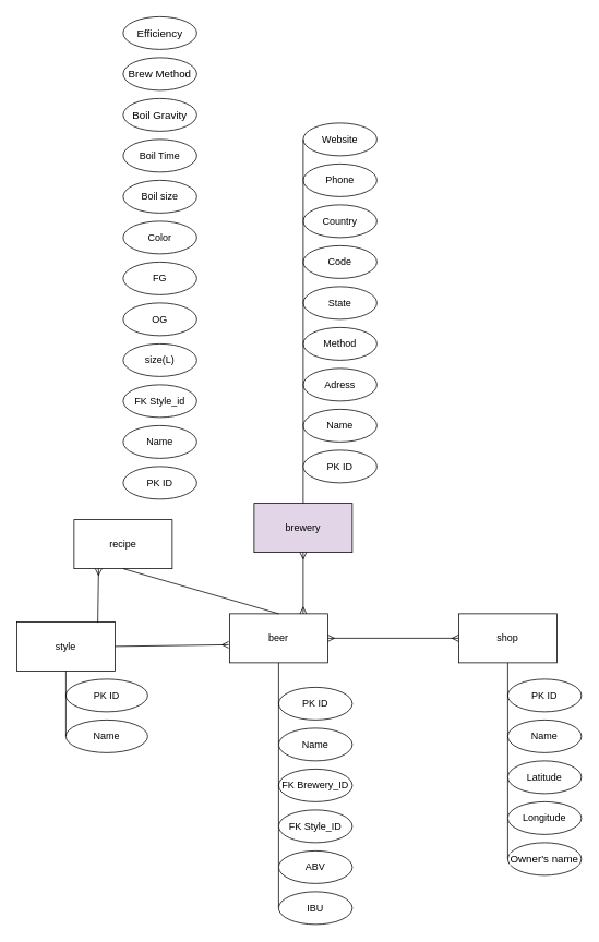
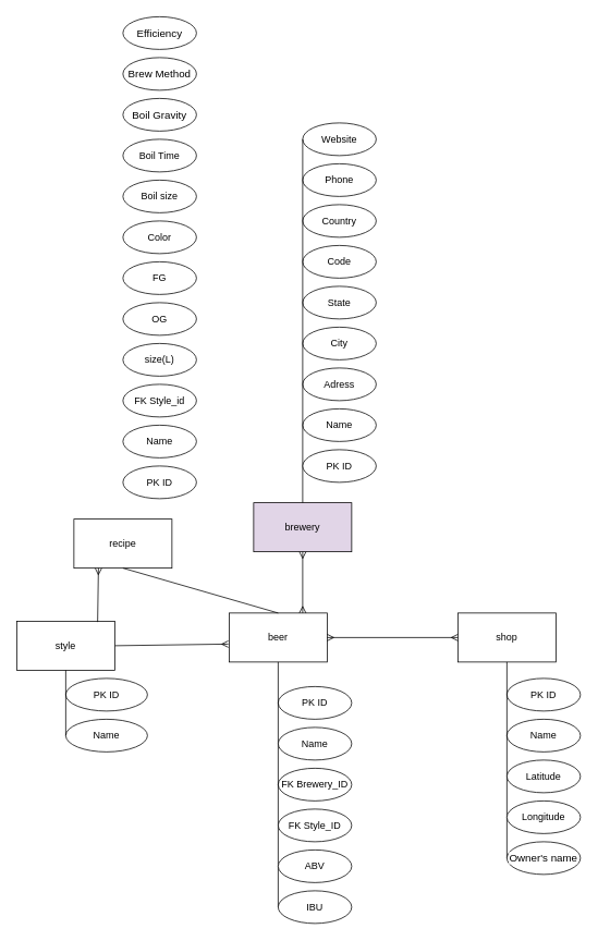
  <mxCell id="0" />
  <mxCell id="1" parent="0" />
  <mxCell id="2" value="brewery" style="rounded=0;whiteSpace=wrap;html=1;fillColor=#e1d5e7;" parent="1" vertex="1"><mxGeometry x="310" y="615" width="120" height="60" as="geometry" /></mxCell>
  <mxCell id="3" value="Name" style="ellipse;whiteSpace=wrap;html=1;" parent="1" vertex="1"><mxGeometry x="370" y="500" width="90" height="40" as="geometry" /></mxCell>
  <mxCell id="4" value="Adress" style="ellipse;whiteSpace=wrap;html=1;" parent="1" vertex="1"><mxGeometry x="370" y="450" width="90" height="40" as="geometry" /></mxCell>
- <mxCell id="5" value="Method" style="ellipse;whiteSpace=wrap;html=1;" parent="1" vertex="1"><mxGeometry x="370" y="400" width="90" height="40" as="geometry" /></mxCell>
+ <mxCell id="5" value="City" style="ellipse;whiteSpace=wrap;html=1;" parent="1" vertex="1"><mxGeometry x="370" y="400" width="90" height="40" as="geometry" /></mxCell>
  <mxCell id="6" value="State" style="ellipse;whiteSpace=wrap;html=1;" parent="1" vertex="1"><mxGeometry x="370" y="350" width="90" height="40" as="geometry" /></mxCell>
  <mxCell id="7" value="Code" style="ellipse;whiteSpace=wrap;html=1;" parent="1" vertex="1"><mxGeometry x="370" y="300" width="90" height="40" as="geometry" /></mxCell>
  <mxCell id="8" value="Country" style="ellipse;whiteSpace=wrap;html=1;" parent="1" vertex="1"><mxGeometry x="370" y="250" width="90" height="40" as="geometry" /></mxCell>
  <mxCell id="9" value="Phone" style="ellipse;whiteSpace=wrap;html=1;" parent="1" vertex="1"><mxGeometry x="370" y="200" width="90" height="40" as="geometry" /></mxCell>
  <mxCell id="10" value="Website" style="ellipse;whiteSpace=wrap;html=1;" parent="1" vertex="1"><mxGeometry x="370" y="150" width="90" height="40" as="geometry" /></mxCell>
  <mxCell id="11" value="" style="endArrow=none;html=1;entryX=0.5;entryY=0;entryDx=0;entryDy=0;" parent="1" target="2" edge="1"><mxGeometry width="50" height="50" relative="1" as="geometry"><mxPoint x="370" y="170" as="sourcePoint" /><mxPoint x="630" y="440" as="targetPoint" /></mxGeometry></mxCell>
  <mxCell id="12" style="edgeStyle=none;rounded=0;orthogonalLoop=1;jettySize=auto;html=1;exitX=1;exitY=0.5;exitDx=0;exitDy=0;endArrow=ERmany;endFill=0;" parent="1" source="13" edge="1"><mxGeometry relative="1" as="geometry"><Array as="points" /><mxPoint x="279" y="788" as="targetPoint" /></mxGeometry></mxCell>
  <mxCell id="13" value="style" style="rounded=0;whiteSpace=wrap;html=1;" parent="1" vertex="1"><mxGeometry x="20" y="760" width="120" height="60" as="geometry" /></mxCell>
  <mxCell id="14" value="PK ID" style="ellipse;whiteSpace=wrap;html=1;" parent="1" vertex="1"><mxGeometry x="370" y="550" width="90" height="40" as="geometry" /></mxCell>
  <mxCell id="15" value="Name" style="ellipse;whiteSpace=wrap;html=1;" parent="1" vertex="1"><mxGeometry x="80" y="880" width="100" height="40" as="geometry" /></mxCell>
  <mxCell id="16" value="PK ID" style="ellipse;whiteSpace=wrap;html=1;" parent="1" vertex="1"><mxGeometry x="80" y="830" width="100" height="40" as="geometry" /></mxCell>
  <mxCell id="17" value="" style="endArrow=none;html=1;entryX=0.5;entryY=1;entryDx=0;entryDy=0;exitX=0;exitY=0.5;exitDx=0;exitDy=0;" parent="1" source="15" target="13" edge="1"><mxGeometry width="50" height="50" relative="1" as="geometry"><mxPoint x="360" y="820" as="sourcePoint" /><mxPoint x="150" y="740" as="targetPoint" /></mxGeometry></mxCell>
  <mxCell id="18" value="beer" style="rounded=0;whiteSpace=wrap;html=1;" parent="1" vertex="1"><mxGeometry x="280" y="750" width="120" height="60" as="geometry" /></mxCell>
  <mxCell id="19" value="PK ID" style="ellipse;whiteSpace=wrap;html=1;" parent="1" vertex="1"><mxGeometry x="340" y="840" width="90" height="40" as="geometry" /></mxCell>
  <mxCell id="20" value="FK Brewery_ID" style="ellipse;whiteSpace=wrap;html=1;" parent="1" vertex="1"><mxGeometry x="340" y="940" width="90" height="40" as="geometry" /></mxCell>
  <mxCell id="21" value="" style="endArrow=none;html=1;exitX=0.5;exitY=1;exitDx=0;exitDy=0;entryX=0;entryY=0.5;entryDx=0;entryDy=0;" parent="1" source="18" target="28" edge="1"><mxGeometry width="50" height="50" relative="1" as="geometry"><mxPoint x="70" y="735" as="sourcePoint" /><mxPoint x="70" y="970" as="targetPoint" /></mxGeometry></mxCell>
  <mxCell id="22" value="recipe" style="rounded=0;whiteSpace=wrap;html=1;" parent="1" vertex="1"><mxGeometry x="90" y="635" width="120" height="60" as="geometry" /></mxCell>
  <mxCell id="23" value="size(L)" style="ellipse;whiteSpace=wrap;html=1;" parent="1" vertex="1"><mxGeometry x="150" y="420" width="90" height="40" as="geometry" /></mxCell>
  <mxCell id="24" value="OG" style="ellipse;whiteSpace=wrap;html=1;" parent="1" vertex="1"><mxGeometry x="150" y="370" width="90" height="40" as="geometry" /></mxCell>
  <mxCell id="25" value="Name" style="ellipse;whiteSpace=wrap;html=1;" parent="1" vertex="1"><mxGeometry x="150" y="520" width="90" height="40" as="geometry" /></mxCell>
  <mxCell id="26" value="PK ID" style="ellipse;whiteSpace=wrap;html=1;" parent="1" vertex="1"><mxGeometry x="150" y="570" width="90" height="40" as="geometry" /></mxCell>
  <mxCell id="27" value="ABV" style="ellipse;whiteSpace=wrap;html=1;" parent="1" vertex="1"><mxGeometry x="340" y="1040" width="90" height="40" as="geometry" /></mxCell>
  <mxCell id="28" value="IBU" style="ellipse;whiteSpace=wrap;html=1;" parent="1" vertex="1"><mxGeometry x="340" y="1090" width="90" height="40" as="geometry" /></mxCell>
  <mxCell id="29" value="Name" style="ellipse;whiteSpace=wrap;html=1;" parent="1" vertex="1"><mxGeometry x="340" y="890" width="90" height="40" as="geometry" /></mxCell>
  <mxCell id="30" value="Color" style="ellipse;whiteSpace=wrap;html=1;" parent="1" vertex="1"><mxGeometry x="150" y="270" width="90" height="40" as="geometry" /></mxCell>
  <mxCell id="31" value="FG" style="ellipse;whiteSpace=wrap;html=1;" parent="1" vertex="1"><mxGeometry x="150" y="320" width="90" height="40" as="geometry" /></mxCell>
  <mxCell id="32" value="Boil Time" style="ellipse;whiteSpace=wrap;html=1;" parent="1" vertex="1"><mxGeometry x="150" y="170" width="90" height="40" as="geometry" /></mxCell>
  <mxCell id="33" value="Boil size" style="ellipse;whiteSpace=wrap;html=1;" parent="1" vertex="1"><mxGeometry x="150" y="220" width="90" height="40" as="geometry" /></mxCell>
  <mxCell id="34" value="&lt;span style=&quot;font-size: 13px ; text-align: left ; background-color: rgb(255 , 255 , 255)&quot;&gt;Boil Gravity&lt;/span&gt;" style="ellipse;whiteSpace=wrap;html=1;" parent="1" vertex="1"><mxGeometry x="150" y="120" width="90" height="40" as="geometry" /></mxCell>
  <mxCell id="35" value="" style="endArrow=none;html=1;entryX=0.5;entryY=1;entryDx=0;entryDy=0;exitX=0.5;exitY=0;exitDx=0;exitDy=0;" parent="1" source="18" target="22" edge="1"><mxGeometry width="50" height="50" relative="1" as="geometry"><mxPoint x="250" y="700" as="sourcePoint" /><mxPoint x="300" y="650" as="targetPoint" /><Array as="points" /></mxGeometry></mxCell>
  <mxCell id="36" value="" style="endArrow=ERmany;startArrow=ERmany;html=1;entryX=0.5;entryY=1;entryDx=0;entryDy=0;exitX=0.75;exitY=0;exitDx=0;exitDy=0;startFill=0;endFill=0;" parent="1" source="18" target="2" edge="1"><mxGeometry width="50" height="50" relative="1" as="geometry"><mxPoint x="340" y="660" as="sourcePoint" /><mxPoint x="390" y="610" as="targetPoint" /></mxGeometry></mxCell>
  <mxCell id="37" value="shop" style="rounded=0;whiteSpace=wrap;html=1;" parent="1" vertex="1"><mxGeometry x="560" y="750" width="120" height="60" as="geometry" /></mxCell>
  <mxCell id="38" value="Name" style="ellipse;whiteSpace=wrap;html=1;" parent="1" vertex="1"><mxGeometry x="620" y="880" width="90" height="40" as="geometry" /></mxCell>
  <mxCell id="39" value="PK ID" style="ellipse;whiteSpace=wrap;html=1;" parent="1" vertex="1"><mxGeometry x="620" y="830" width="90" height="40" as="geometry" /></mxCell>
  <mxCell id="40" value="" style="endArrow=none;html=1;entryX=0.5;entryY=1;entryDx=0;entryDy=0;exitX=0;exitY=0.5;exitDx=0;exitDy=0;" parent="1" source="43" target="37" edge="1"><mxGeometry width="50" height="50" relative="1" as="geometry"><mxPoint x="610" y="1150" as="sourcePoint" /><mxPoint x="610" y="760" as="targetPoint" /></mxGeometry></mxCell>
  <mxCell id="41" value="Latitude" style="ellipse;whiteSpace=wrap;html=1;" parent="1" vertex="1"><mxGeometry x="620" y="930" width="90" height="40" as="geometry" /></mxCell>
  <mxCell id="42" value="Longitude" style="ellipse;whiteSpace=wrap;html=1;" parent="1" vertex="1"><mxGeometry x="620" y="980" width="90" height="40" as="geometry" /></mxCell>
  <mxCell id="43" value="&lt;span style=&quot;font-family: &amp;#34;arial&amp;#34; ; font-size: 13px ; text-align: left ; background-color: rgb(255 , 255 , 255)&quot;&gt;Owner's&amp;nbsp;&lt;/span&gt;&lt;span style=&quot;font-family: &amp;#34;arial&amp;#34; ; font-size: 13px ; text-align: left ; background-color: rgb(255 , 255 , 255)&quot;&gt;name&lt;/span&gt;" style="ellipse;whiteSpace=wrap;html=1;" parent="1" vertex="1"><mxGeometry x="620" y="1030" width="90" height="40" as="geometry" /></mxCell>
  <mxCell id="44" value="" style="endArrow=ERmany;startArrow=ERmany;html=1;entryX=0;entryY=0.5;entryDx=0;entryDy=0;exitX=1;exitY=0.5;exitDx=0;exitDy=0;startFill=0;endFill=0;" parent="1" source="18" target="37" edge="1"><mxGeometry width="50" height="50" relative="1" as="geometry"><mxPoint x="140" y="695" as="sourcePoint" /><mxPoint x="410" y="605" as="targetPoint" /></mxGeometry></mxCell>
  <mxCell id="45" value="&lt;span style=&quot;font-size: 13px ; text-align: left ; background-color: rgb(255 , 255 , 255)&quot;&gt;Brew Method&lt;/span&gt;" style="ellipse;whiteSpace=wrap;html=1;" parent="1" vertex="1"><mxGeometry x="150" y="70" width="90" height="40" as="geometry" /></mxCell>
  <mxCell id="46" value="&lt;span&gt;FK Style_id&lt;/span&gt;" style="ellipse;whiteSpace=wrap;html=1;" parent="1" vertex="1"><mxGeometry x="150" y="470" width="90" height="40" as="geometry" /></mxCell>
  <mxCell id="47" style="edgeStyle=none;rounded=0;orthogonalLoop=1;jettySize=auto;html=1;entryX=0.25;entryY=1;entryDx=0;entryDy=0;exitX=0.825;exitY=0.017;exitDx=0;exitDy=0;exitPerimeter=0;endArrow=ERmany;endFill=0;" parent="1" source="13" target="22" edge="1"><mxGeometry relative="1" as="geometry"><Array as="points" /><mxPoint x="370" y="645" as="sourcePoint" /><mxPoint x="200" y="635" as="targetPoint" /></mxGeometry></mxCell>
  <mxCell id="48" value="FK Style_ID" style="ellipse;whiteSpace=wrap;html=1;" parent="1" vertex="1"><mxGeometry x="340" y="990" width="90" height="40" as="geometry" /></mxCell>
  <mxCell id="49" value="&#10;&#10;&lt;span style=&quot;color: rgb(0, 0, 0); font-size: 13px; font-style: normal; font-weight: 400; letter-spacing: normal; text-align: left; text-indent: 0px; text-transform: none; word-spacing: 0px; background-color: rgb(255, 255, 255); display: inline; float: none;&quot;&gt;Efficiency&lt;/span&gt;&#10;&#10;" style="ellipse;whiteSpace=wrap;html=1;" parent="1" vertex="1"><mxGeometry x="150" y="20" width="90" height="40" as="geometry" /></mxCell>
